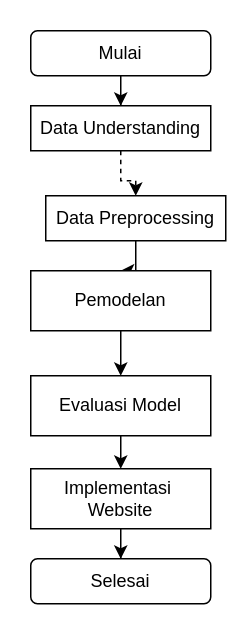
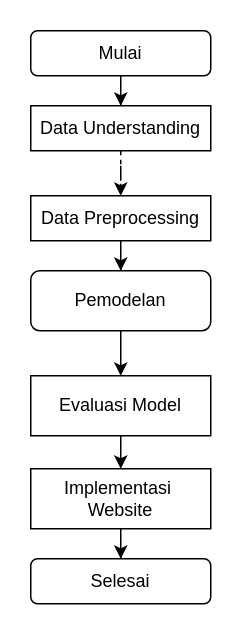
  <mxCell id="0" />
  <mxCell id="1" parent="0" />
  <mxCell id="2" style="edgeStyle=orthogonalEdgeStyle;rounded=0;orthogonalLoop=1;jettySize=auto;html=1;entryX=0.5;entryY=0;entryDx=0;entryDy=0;" parent="1" source="3" target="5" edge="1"><mxGeometry relative="1" as="geometry" /></mxCell>
  <mxCell id="3" value="Mulai" style="rounded=1;whiteSpace=wrap;html=1;" parent="1" vertex="1"><mxGeometry x="20" y="20" width="120" height="30" as="geometry" /></mxCell>
  <mxCell id="4" value="" style="edgeStyle=orthogonalEdgeStyle;rounded=0;orthogonalLoop=1;jettySize=auto;html=1;dashed=1;" parent="1" source="5" target="7" edge="1"><mxGeometry relative="1" as="geometry" /></mxCell>
  <mxCell id="5" value="Data Understanding" style="whiteSpace=wrap;html=1;rounded=0;" parent="1" vertex="1"><mxGeometry x="20" y="70" width="120" height="30" as="geometry" /></mxCell>
  <mxCell id="6" value="" style="edgeStyle=orthogonalEdgeStyle;rounded=0;orthogonalLoop=1;jettySize=auto;html=1;" parent="1" source="7" target="9" edge="1"><mxGeometry relative="1" as="geometry" /></mxCell>
- <mxCell id="7" value="Data Preprocessing" style="whiteSpace=wrap;html=1;rounded=0;" parent="1" vertex="1"><mxGeometry x="30" y="130" width="120" height="30" as="geometry" /></mxCell>
+ <mxCell id="7" value="Data Preprocessing" style="whiteSpace=wrap;html=1;rounded=0;" parent="1" vertex="1"><mxGeometry x="20" y="130" width="120" height="30" as="geometry" /></mxCell>
  <mxCell id="8" style="edgeStyle=orthogonalEdgeStyle;rounded=0;orthogonalLoop=1;jettySize=auto;html=1;entryX=0.5;entryY=0;entryDx=0;entryDy=0;" parent="1" source="9" target="11" edge="1"><mxGeometry relative="1" as="geometry" /></mxCell>
- <mxCell id="9" value="Pemodelan" style="whiteSpace=wrap;html=1;rounded=0;" parent="1" vertex="1"><mxGeometry x="20" y="180" width="120" height="40" as="geometry" /></mxCell>
+ <mxCell id="9" value="Pemodelan" style="whiteSpace=wrap;html=1;rounded=1;" parent="1" vertex="1"><mxGeometry x="20" y="180" width="120" height="40" as="geometry" /></mxCell>
  <mxCell id="10" style="edgeStyle=orthogonalEdgeStyle;rounded=0;orthogonalLoop=1;jettySize=auto;html=1;entryX=0.5;entryY=0;entryDx=0;entryDy=0;" parent="1" source="11" target="13" edge="1"><mxGeometry relative="1" as="geometry" /></mxCell>
  <mxCell id="11" value="Evaluasi Model" style="whiteSpace=wrap;html=1;rounded=0;" parent="1" vertex="1"><mxGeometry x="20" y="250" width="120" height="40" as="geometry" /></mxCell>
  <mxCell id="12" value="" style="edgeStyle=orthogonalEdgeStyle;rounded=0;orthogonalLoop=1;jettySize=auto;html=1;" parent="1" source="13" target="14" edge="1"><mxGeometry relative="1" as="geometry" /></mxCell>
  <mxCell id="13" value="Implementasi&amp;nbsp;&lt;div&gt;Website&lt;/div&gt;" style="whiteSpace=wrap;html=1;rounded=0;" parent="1" vertex="1"><mxGeometry x="20" y="312" width="120" height="40" as="geometry" /></mxCell>
  <mxCell id="14" value="Selesai" style="whiteSpace=wrap;html=1;rounded=1;" parent="1" vertex="1"><mxGeometry x="20" y="372" width="120" height="30" as="geometry" /></mxCell>
